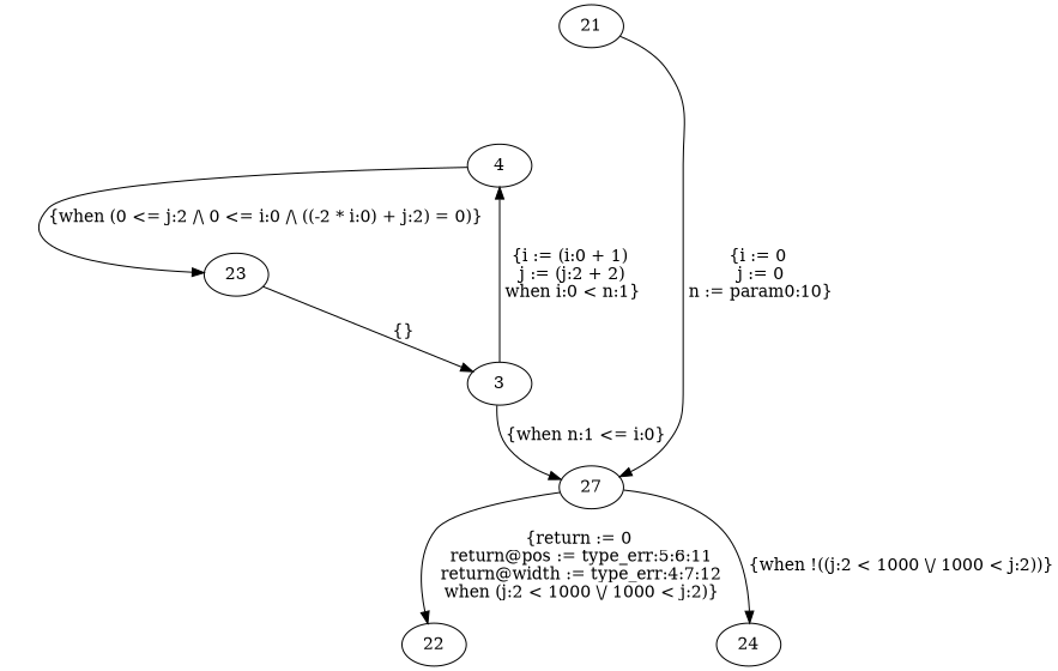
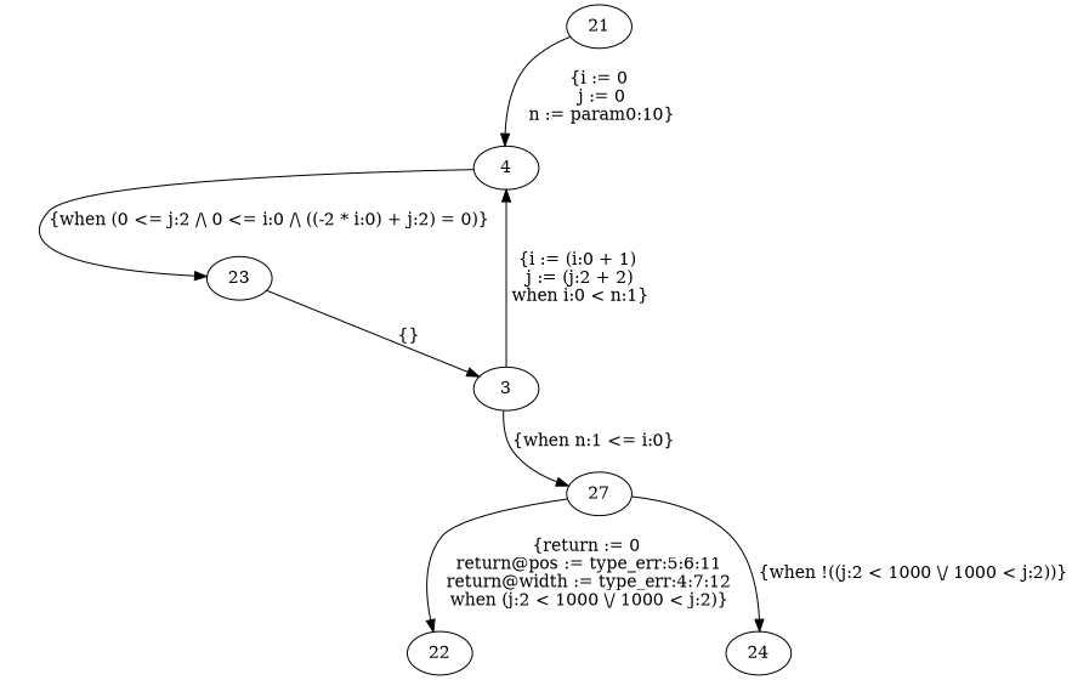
  digraph {
    fontname="DejaVu Serif"
    node [fontname="DejaVu Serif"]
    edge [fontname="DejaVu Serif"]
    4
    23
    n3 [label=3]
    n4 [label=27]
    22
    24
    21
    4 -> 23 [label="{when (0 <= j:2 /\\ 0 <= i:0 /\\ ((-2 * i:0) + j:2) = 0)}"]
    23 -> n3 [label="{}"]
    n3 -> 4 [label="{i := (i:0 + 1)\n j := (j:2 + 2)\n when i:0 < n:1}"]
    n3 -> n4 [label="{when n:1 <= i:0}"]
    n4 -> 22 [label="{return := 0\n return@pos := type_err:5:6:11\n return@width := type_err:4:7:12\n when (j:2 < 1000 \\/ 1000 < j:2)}"]
    n4 -> 24 [label="{when !((j:2 < 1000 \\/ 1000 < j:2))}"]
-   21 -> n4 [label="{i := 0\n j := 0\n n := param0:10}"]
+   21 -> 4 [label="{i := 0\n j := 0\n n := param0:10}"]
  }
